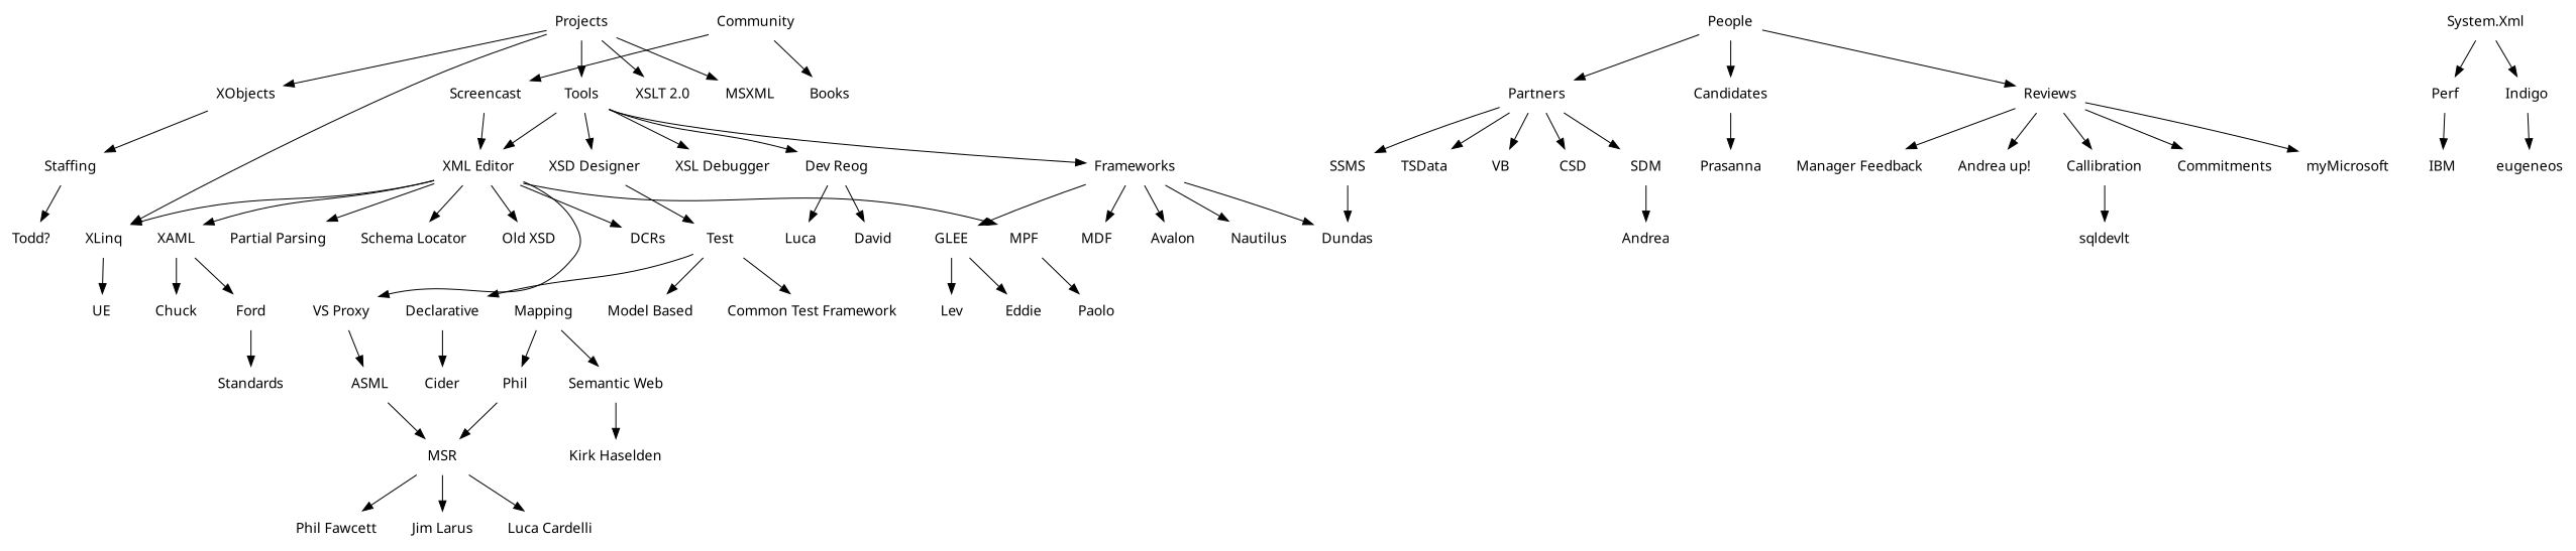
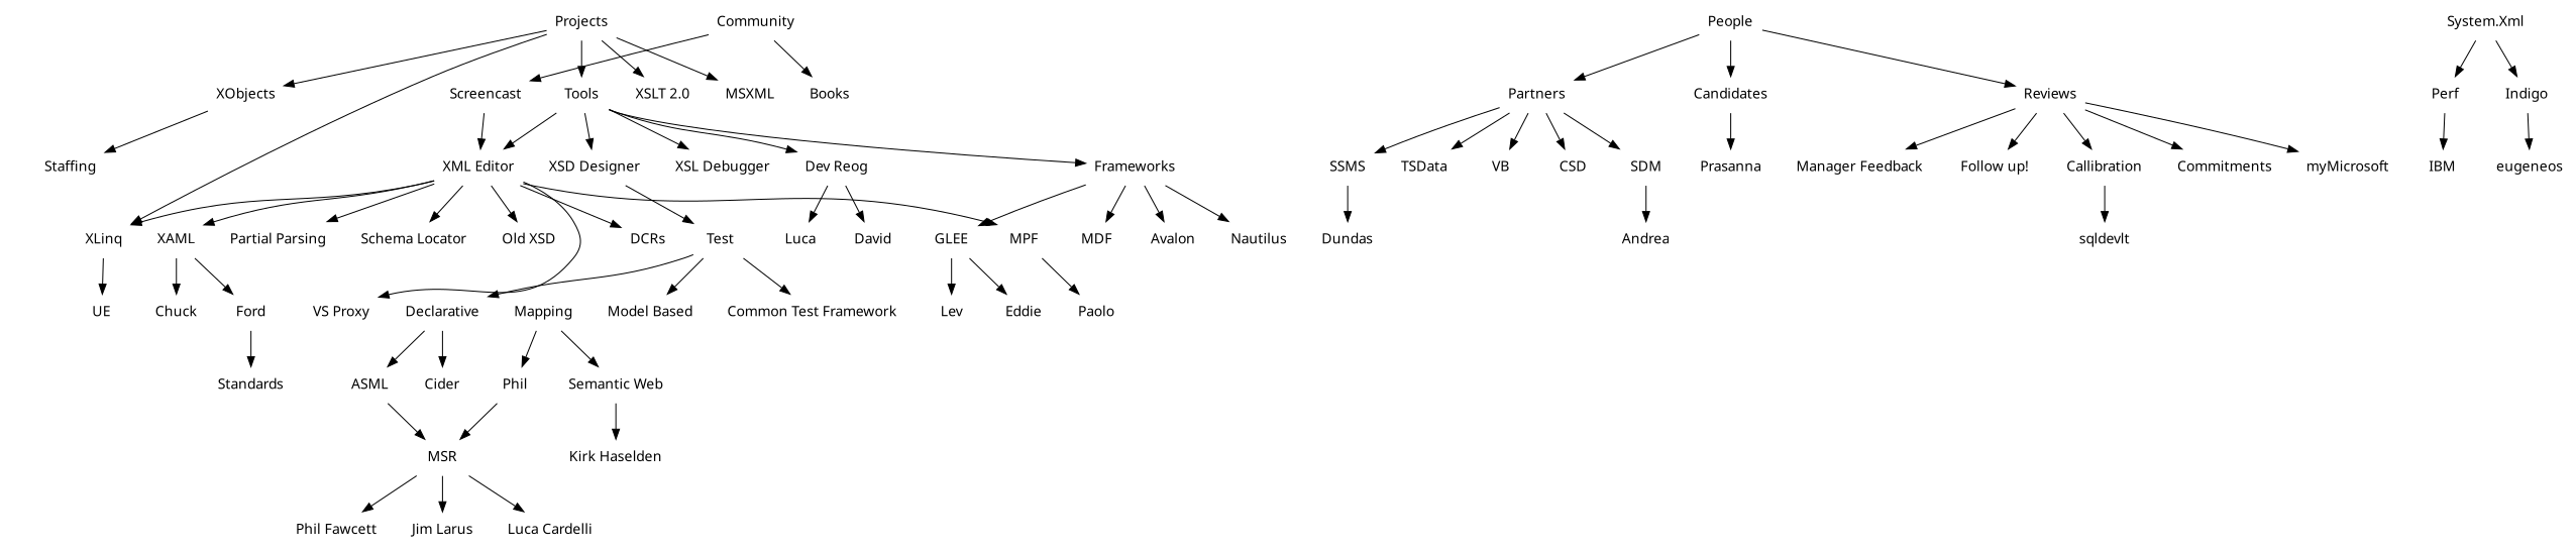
  digraph {
    fontname=Verdana
    fontsize=10
    node [color=white distortion=0.0 fontname=Verdana orientation=0.0 shape=box sides=4 skew=0.0 style=filled]
    Projects
    XObjects
    XLinq
    Tools
    "XSLT 2.0"
    MSXML
    Staffing
    UE
    "XML Editor"
    "XSL Debugger"
    "XSD Designer"
    "Dev Reog"
    Frameworks
    "System.Xml"
    Perf
    Indigo
-   "Todd?"
    XAML
    "Partial Parsing"
    "Schema Locator"
    "Old XSD"
    "VS Proxy"
    DCRs
    MPF
    Test
    n26 [label=Luca]
    David
    GLEE
    MDF
    Dundas
    Avalon
    Nautilus
    IBM
    eugeneos
    Chuck
    Ford
    Paolo
    Declarative
    "Model Based"
    "Common Test Framework"
    Community
    Books
    Screencast
    People
    Candidates
    Reviews
    Partners
    Prasanna
    "Manager Feedback"
-   "Follow up!" [label="Andrea up!"]
+   "Follow up!"
    Callibration
    Commitments
    myMicrosoft
    SSMS
    TSData
    VB
    CSD
    SDM
    sqldevlt
    Lev
    Eddie
    Standards
    Cider
    ASML
    MSR
    "Phil Fawcett"
    "Jim Larus"
    "Luca Cardelli"
    Andrea
    Mapping
    Phil
    "Semantic Web"
    "Kirk Haselden"
    Projects -> XObjects
    Projects -> XLinq
    Projects -> Tools
    Projects -> "XSLT 2.0"
    Projects -> MSXML
    XObjects -> Staffing
    XLinq -> UE
    Tools -> "XML Editor"
    Tools -> "XSL Debugger"
    Tools -> "XSD Designer"
    Tools -> "Dev Reog"
    Tools -> Frameworks
-   Staffing -> "Todd?"
    "XML Editor" -> XLinq
    "XML Editor" -> XAML
    "XML Editor" -> "Partial Parsing"
    "XML Editor" -> "Schema Locator"
    "XML Editor" -> "Old XSD"
    "XML Editor" -> "VS Proxy"
    "XML Editor" -> DCRs
    "XML Editor" -> MPF
    "XSD Designer" -> Test
    "Dev Reog" -> n26
    "Dev Reog" -> David
    Frameworks -> GLEE
    Frameworks -> MDF
-   Frameworks -> Dundas
    Frameworks -> Avalon
    Frameworks -> Nautilus
    "System.Xml" -> Perf
    "System.Xml" -> Indigo
    Perf -> IBM
    Indigo -> eugeneos
    XAML -> Chuck
    XAML -> Ford
    MPF -> Paolo
    Test -> Declarative
    Test -> "Model Based"
    Test -> "Common Test Framework"
    GLEE -> Lev
    GLEE -> Eddie
    Ford -> Standards
    Declarative -> Cider
-   "VS Proxy" -> ASML
+   Declarative -> ASML
    Community -> Books
    Community -> Screencast
    Screencast -> "XML Editor"
    People -> Candidates
    People -> Reviews
    People -> Partners
    Candidates -> Prasanna
    Reviews -> "Manager Feedback"
    Reviews -> "Follow up!"
    Reviews -> Callibration
    Reviews -> Commitments
    Reviews -> myMicrosoft
    Partners -> SSMS
    Partners -> TSData
    Partners -> VB
    Partners -> CSD
    Partners -> SDM
    Callibration -> sqldevlt
    SSMS -> Dundas
    SDM -> Andrea
    ASML -> MSR
    MSR -> "Phil Fawcett"
    MSR -> "Jim Larus"
    MSR -> "Luca Cardelli"
    Mapping -> Phil
    Mapping -> "Semantic Web"
    Phil -> MSR
    "Semantic Web" -> "Kirk Haselden"
  }
